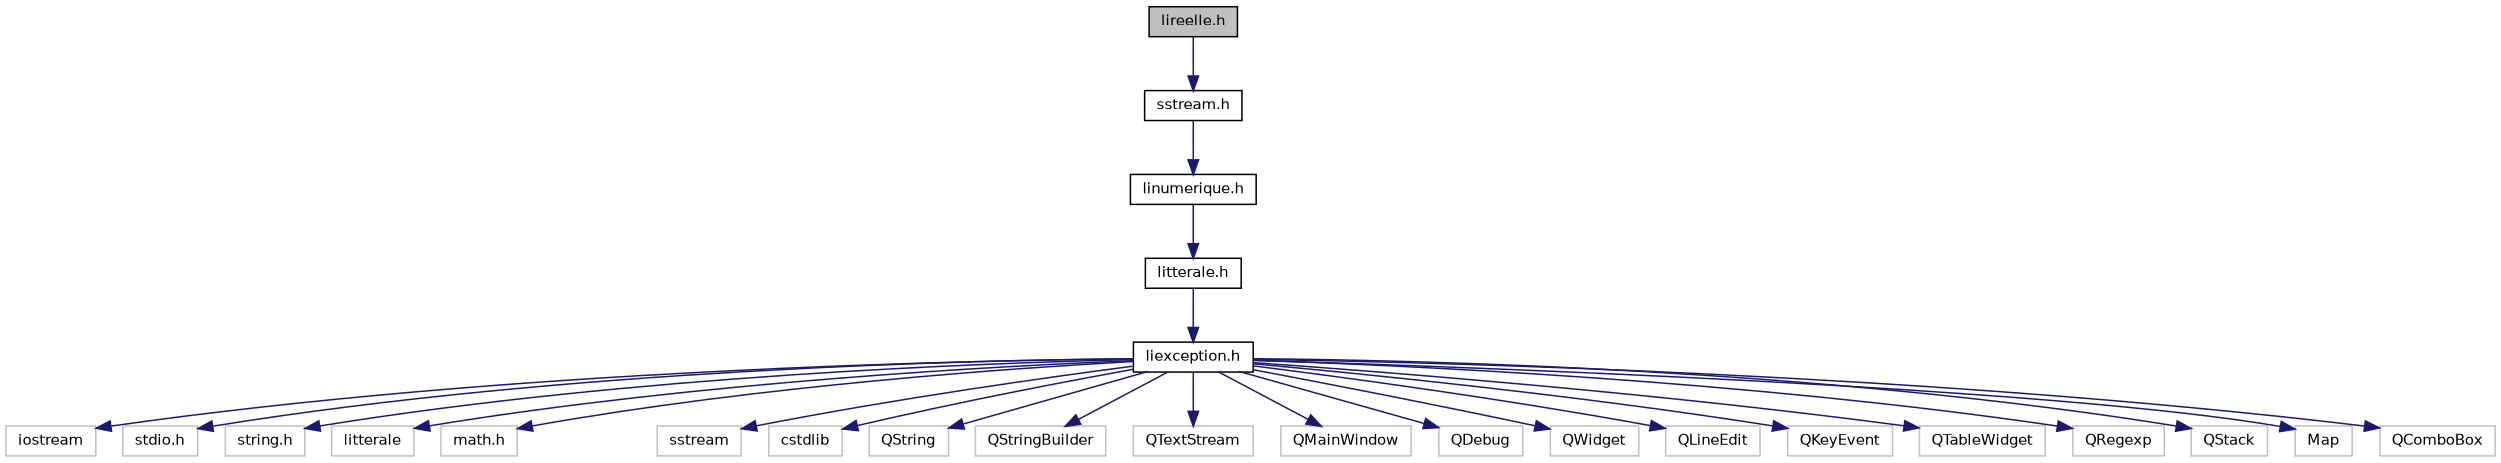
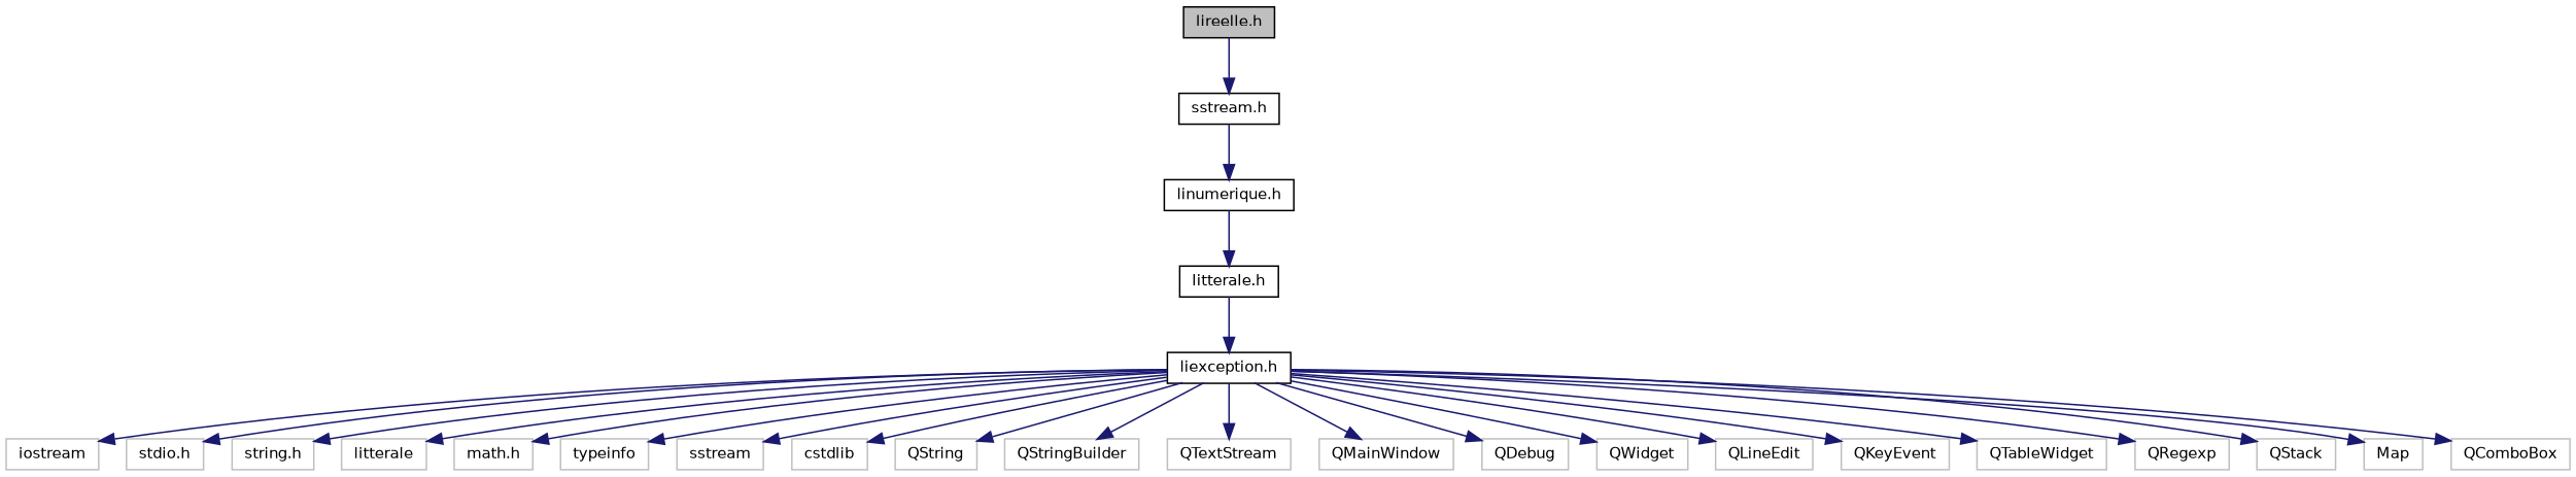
  digraph {
    node [color=grey75 fillcolor=white fontname=Helvetica fontsize=10 shape=record style=filled]
    edge [color=midnightblue fontname=Helvetica fontsize=10 labelfontname=Helvetica labelfontsize=10 style=solid]
    n1 [color=black fillcolor=grey75 fontcolor=black height=0.2 label="lireelle.h" width=0.4]
    n2 [color=black height=0.2 label="sstream.h" width=0.4]
    n3 [color=black height=0.2 label="linumerique.h" width=0.4]
    n4 [color=black height=0.2 label="litterale.h" width=0.4]
    n5 [color=black height=0.2 label="liexception.h" width=0.4]
    n6 [height=0.2 label=iostream width=0.4]
    n7 [height=0.2 label="stdio.h" width=0.4]
    n8 [height=0.2 label="string.h" width=0.4]
    n9 [height=0.2 label=litterale width=0.4]
    n10 [height=0.2 label="math.h" width=0.4]
+   n11 [height=0.2 label=typeinfo width=0.4]
    n12 [height=0.2 label=sstream width=0.4]
    n13 [height=0.2 label=cstdlib width=0.4]
    n14 [height=0.2 label=QString width=0.4]
    n15 [height=0.2 label=QStringBuilder width=0.4]
    n16 [height=0.2 label=QTextStream width=0.4]
    n17 [height=0.2 label=QMainWindow width=0.4]
    n18 [height=0.2 label=QDebug width=0.4]
    n19 [height=0.2 label=QWidget width=0.4]
    n20 [height=0.2 label=QLineEdit width=0.4]
    n21 [height=0.2 label=QKeyEvent width=0.4]
    n22 [height=0.2 label=QTableWidget width=0.4]
    n23 [height=0.2 label=QRegexp width=0.4]
    n24 [height=0.2 label=QStack width=0.4]
    n25 [height=0.2 label=Map width=0.4]
    n26 [height=0.2 label=QComboBox width=0.4]
    n1 -> n2
    n2 -> n3
    n3 -> n4
    n4 -> n5
    n5 -> n6
    n5 -> n7
    n5 -> n8
    n5 -> n9
    n5 -> n10
+   n5 -> n11
    n5 -> n12
    n5 -> n13
    n5 -> n14
    n5 -> n15
    n5 -> n16
    n5 -> n17
    n5 -> n18
    n5 -> n19
    n5 -> n20
    n5 -> n21
    n5 -> n22
    n5 -> n23
    n5 -> n24
    n5 -> n25
    n5 -> n26
  }
